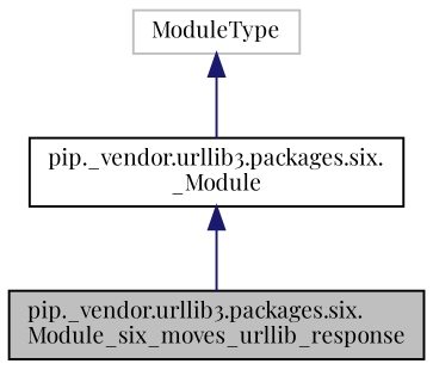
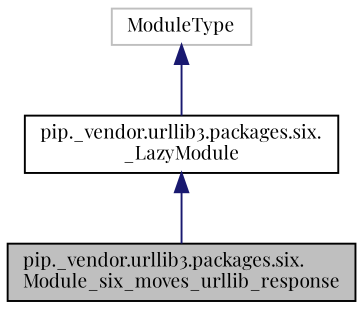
  digraph {
    fontname="Playfair Display"
    node [color=black fillcolor=white fontname="Playfair Display" fontsize=10 shape=record style=filled]
    edge [color=midnightblue dir=back fontname="Playfair Display" fontsize=10 labelfontname=Helvetica labelfontsize=10 style=solid]
    n1 [fillcolor=grey75 fontcolor=black height=0.2 label="pip._vendor.urllib3.packages.six.\lModule_six_moves_urllib_response" width=0.4]
-   n2 [height=0.2 label="pip._vendor.urllib3.packages.six.\l_Module" width=0.4]
+   n2 [height=0.2 label="pip._vendor.urllib3.packages.six.\l_LazyModule" width=0.4]
    n3 [color=grey75 height=0.2 label=ModuleType width=0.4]
    n2 -> n1
    n3 -> n2
  }
